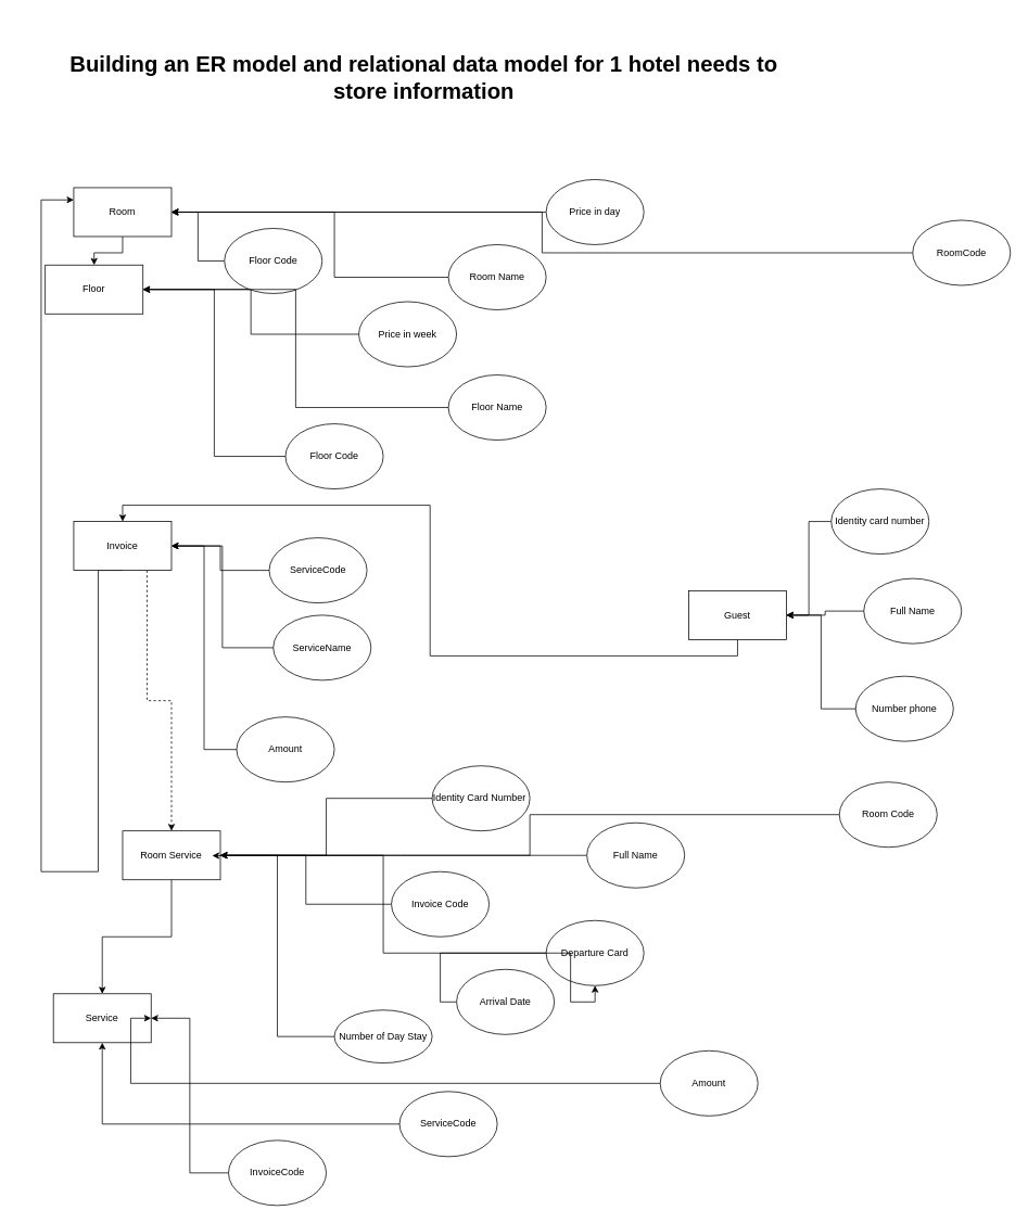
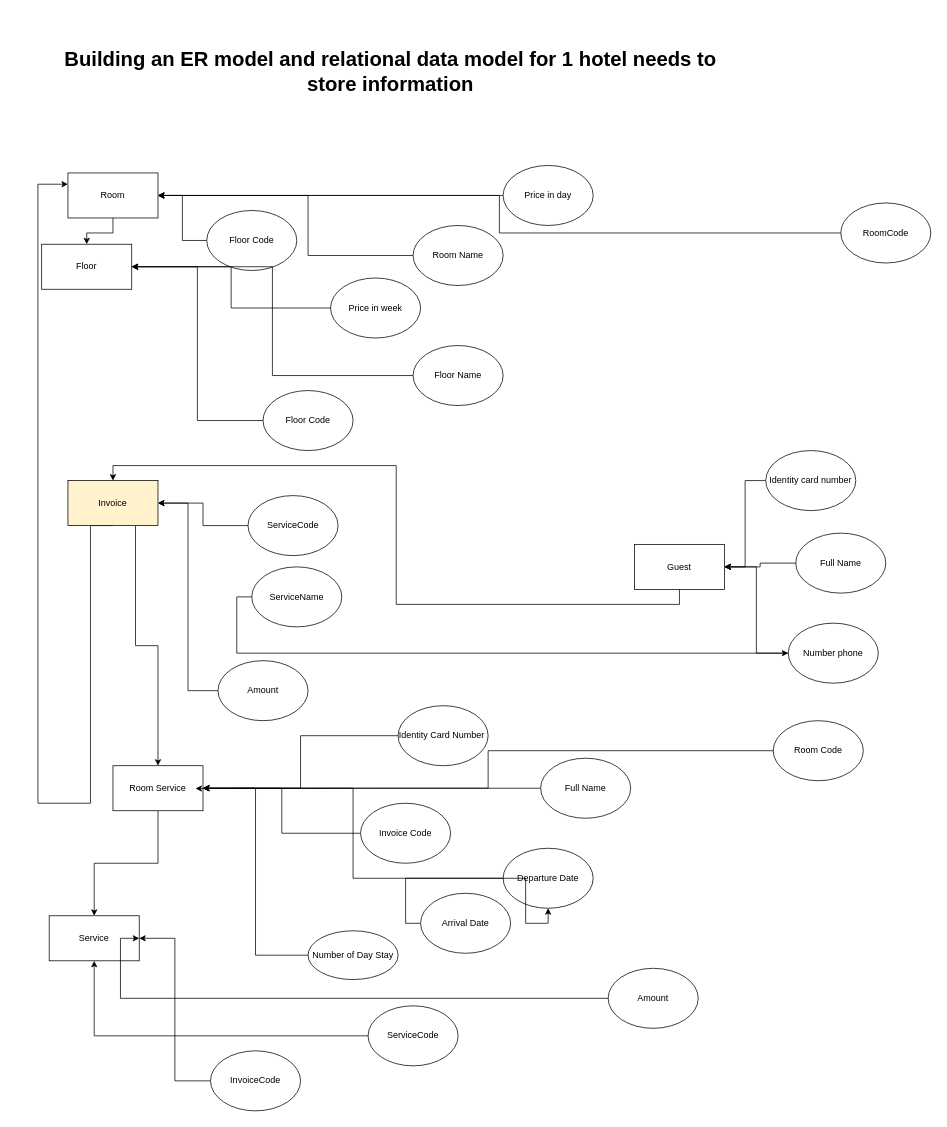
  <mxCell id="0" />
  <mxCell id="1" parent="0" />
  <mxCell id="2" style="edgeStyle=orthogonalEdgeStyle;rounded=0;orthogonalLoop=1;jettySize=auto;html=1;exitX=0.5;exitY=1;exitDx=0;exitDy=0;" edge="1" parent="1" source="3" target="4"><mxGeometry relative="1" as="geometry" /></mxCell>
  <mxCell id="3" value="Room" style="rounded=0;whiteSpace=wrap;html=1;" vertex="1" parent="1"><mxGeometry x="90" y="230" width="120" height="60" as="geometry" /></mxCell>
  <mxCell id="4" value="Floor" style="rounded=0;whiteSpace=wrap;html=1;" vertex="1" parent="1"><mxGeometry x="55" y="325" width="120" height="60" as="geometry" /></mxCell>
  <mxCell id="5" style="edgeStyle=orthogonalEdgeStyle;rounded=0;orthogonalLoop=1;jettySize=auto;html=1;exitX=0.5;exitY=1;exitDx=0;exitDy=0;entryX=0.5;entryY=0;entryDx=0;entryDy=0;" edge="1" parent="1" source="6" target="10"><mxGeometry relative="1" as="geometry" /></mxCell>
  <mxCell id="6" value="Guest" style="rounded=0;whiteSpace=wrap;html=1;" vertex="1" parent="1"><mxGeometry x="845" y="725" width="120" height="60" as="geometry" /></mxCell>
  <mxCell id="7" value="Service" style="rounded=0;whiteSpace=wrap;html=1;" vertex="1" parent="1"><mxGeometry x="65" y="1220" width="120" height="60" as="geometry" /></mxCell>
  <mxCell id="8" style="edgeStyle=orthogonalEdgeStyle;rounded=0;orthogonalLoop=1;jettySize=auto;html=1;exitX=0.5;exitY=1;exitDx=0;exitDy=0;entryX=0;entryY=0.25;entryDx=0;entryDy=0;" edge="1" parent="1" source="10" target="3"><mxGeometry relative="1" as="geometry"><Array as="points"><mxPoint x="120" y="1070" /><mxPoint x="50" y="1070" /><mxPoint x="50" y="245" /></Array></mxGeometry></mxCell>
- <mxCell id="9" style="edgeStyle=orthogonalEdgeStyle;rounded=0;orthogonalLoop=1;jettySize=auto;html=1;exitX=0.75;exitY=1;exitDx=0;exitDy=0;entryX=0.5;entryY=0;entryDx=0;entryDy=0;dashed=1;" edge="1" parent="1" source="10" target="12"><mxGeometry relative="1" as="geometry" /></mxCell>
- <mxCell id="10" value="Invoice" style="rounded=0;whiteSpace=wrap;html=1;" vertex="1" parent="1"><mxGeometry x="90" y="640" width="120" height="60" as="geometry" /></mxCell>
+ <mxCell id="9" style="edgeStyle=orthogonalEdgeStyle;rounded=0;orthogonalLoop=1;jettySize=auto;html=1;exitX=0.75;exitY=1;exitDx=0;exitDy=0;entryX=0.5;entryY=0;entryDx=0;entryDy=0;" edge="1" parent="1" source="10" target="12"><mxGeometry relative="1" as="geometry" /></mxCell>
+ <mxCell id="10" value="Invoice" style="rounded=0;whiteSpace=wrap;html=1;fillColor=#fff2cc;" vertex="1" parent="1"><mxGeometry x="90" y="640" width="120" height="60" as="geometry" /></mxCell>
  <mxCell id="11" style="edgeStyle=orthogonalEdgeStyle;rounded=0;orthogonalLoop=1;jettySize=auto;html=1;exitX=0.5;exitY=1;exitDx=0;exitDy=0;entryX=0.5;entryY=0;entryDx=0;entryDy=0;" edge="1" parent="1" source="12" target="7"><mxGeometry relative="1" as="geometry" /></mxCell>
  <mxCell id="12" value="Room Service" style="rounded=0;whiteSpace=wrap;html=1;" vertex="1" parent="1"><mxGeometry x="150" y="1020" width="120" height="60" as="geometry" /></mxCell>
  <mxCell id="13" style="edgeStyle=orthogonalEdgeStyle;rounded=0;orthogonalLoop=1;jettySize=auto;html=1;exitX=0;exitY=0.5;exitDx=0;exitDy=0;entryX=1;entryY=0.5;entryDx=0;entryDy=0;" edge="1" parent="1" source="14" target="4"><mxGeometry relative="1" as="geometry" /></mxCell>
  <mxCell id="14" value="Floor Code" style="ellipse;whiteSpace=wrap;html=1;" vertex="1" parent="1"><mxGeometry x="350" y="520" width="120" height="80" as="geometry" /></mxCell>
  <mxCell id="15" style="edgeStyle=orthogonalEdgeStyle;rounded=0;orthogonalLoop=1;jettySize=auto;html=1;exitX=0;exitY=0.5;exitDx=0;exitDy=0;entryX=1;entryY=0.5;entryDx=0;entryDy=0;" edge="1" parent="1" source="16" target="4"><mxGeometry relative="1" as="geometry" /></mxCell>
  <mxCell id="16" value="Price in week" style="ellipse;whiteSpace=wrap;html=1;" vertex="1" parent="1"><mxGeometry x="440" y="370" width="120" height="80" as="geometry" /></mxCell>
  <mxCell id="17" style="edgeStyle=orthogonalEdgeStyle;rounded=0;orthogonalLoop=1;jettySize=auto;html=1;exitX=0;exitY=0.5;exitDx=0;exitDy=0;" edge="1" parent="1" source="18"><mxGeometry relative="1" as="geometry"><mxPoint x="210" y="260" as="targetPoint" /></mxGeometry></mxCell>
  <mxCell id="18" value="Price in day" style="ellipse;whiteSpace=wrap;html=1;" vertex="1" parent="1"><mxGeometry x="670" y="220" width="120" height="80" as="geometry" /></mxCell>
  <mxCell id="19" style="edgeStyle=orthogonalEdgeStyle;rounded=0;orthogonalLoop=1;jettySize=auto;html=1;exitX=0;exitY=0.5;exitDx=0;exitDy=0;entryX=1;entryY=0.5;entryDx=0;entryDy=0;" edge="1" parent="1" source="20" target="3"><mxGeometry relative="1" as="geometry" /></mxCell>
  <mxCell id="20" value="Floor Code" style="ellipse;whiteSpace=wrap;html=1;" vertex="1" parent="1"><mxGeometry x="275" y="280" width="120" height="80" as="geometry" /></mxCell>
  <mxCell id="21" style="edgeStyle=orthogonalEdgeStyle;rounded=0;orthogonalLoop=1;jettySize=auto;html=1;exitX=0;exitY=0.5;exitDx=0;exitDy=0;entryX=1;entryY=0.5;entryDx=0;entryDy=0;" edge="1" parent="1" source="22" target="3"><mxGeometry relative="1" as="geometry"><Array as="points"><mxPoint x="410" y="340" /><mxPoint x="410" y="260" /></Array></mxGeometry></mxCell>
  <mxCell id="22" value="Room Name" style="ellipse;whiteSpace=wrap;html=1;" vertex="1" parent="1"><mxGeometry x="550" y="300" width="120" height="80" as="geometry" /></mxCell>
  <mxCell id="23" style="edgeStyle=orthogonalEdgeStyle;rounded=0;orthogonalLoop=1;jettySize=auto;html=1;exitX=0;exitY=0.5;exitDx=0;exitDy=0;entryX=1;entryY=0.5;entryDx=0;entryDy=0;" edge="1" parent="1" source="24" target="3"><mxGeometry relative="1" as="geometry" /></mxCell>
  <mxCell id="24" value="RoomCode" style="ellipse;whiteSpace=wrap;html=1;" vertex="1" parent="1"><mxGeometry x="1120" y="270" width="120" height="80" as="geometry" /></mxCell>
  <mxCell id="25" style="edgeStyle=orthogonalEdgeStyle;rounded=0;orthogonalLoop=1;jettySize=auto;html=1;exitX=0;exitY=0.5;exitDx=0;exitDy=0;entryX=1;entryY=0.5;entryDx=0;entryDy=0;" edge="1" parent="1" source="26" target="6"><mxGeometry relative="1" as="geometry" /></mxCell>
  <mxCell id="26" value="Identity card number" style="ellipse;whiteSpace=wrap;html=1;" vertex="1" parent="1"><mxGeometry x="1020" y="600" width="120" height="80" as="geometry" /></mxCell>
  <mxCell id="27" style="edgeStyle=orthogonalEdgeStyle;rounded=0;orthogonalLoop=1;jettySize=auto;html=1;exitX=0;exitY=0.5;exitDx=0;exitDy=0;entryX=1;entryY=0.5;entryDx=0;entryDy=0;" edge="1" parent="1" source="28" target="4"><mxGeometry relative="1" as="geometry" /></mxCell>
  <mxCell id="28" value="Floor Name" style="ellipse;whiteSpace=wrap;html=1;" vertex="1" parent="1"><mxGeometry x="550" y="460" width="120" height="80" as="geometry" /></mxCell>
  <mxCell id="29" style="edgeStyle=orthogonalEdgeStyle;rounded=0;orthogonalLoop=1;jettySize=auto;html=1;exitX=0;exitY=0.5;exitDx=0;exitDy=0;entryX=1;entryY=0.5;entryDx=0;entryDy=0;" edge="1" parent="1" source="30" target="10"><mxGeometry relative="1" as="geometry" /></mxCell>
  <mxCell id="30" value="ServiceCode" style="ellipse;whiteSpace=wrap;html=1;" vertex="1" parent="1"><mxGeometry x="330" y="660" width="120" height="80" as="geometry" /></mxCell>
  <mxCell id="31" style="edgeStyle=orthogonalEdgeStyle;rounded=0;orthogonalLoop=1;jettySize=auto;html=1;entryX=1;entryY=0.5;entryDx=0;entryDy=0;" edge="1" parent="1" source="32" target="6"><mxGeometry relative="1" as="geometry" /></mxCell>
  <mxCell id="32" value="Number phone" style="ellipse;whiteSpace=wrap;html=1;" vertex="1" parent="1"><mxGeometry x="1050" y="830" width="120" height="80" as="geometry" /></mxCell>
  <mxCell id="33" style="edgeStyle=orthogonalEdgeStyle;rounded=0;orthogonalLoop=1;jettySize=auto;html=1;exitX=0;exitY=0.5;exitDx=0;exitDy=0;entryX=1;entryY=0.5;entryDx=0;entryDy=0;" edge="1" parent="1" source="34" target="6"><mxGeometry relative="1" as="geometry" /></mxCell>
  <mxCell id="34" value="Full Name" style="ellipse;whiteSpace=wrap;html=1;" vertex="1" parent="1"><mxGeometry x="1060" y="710" width="120" height="80" as="geometry" /></mxCell>
  <mxCell id="35" style="edgeStyle=orthogonalEdgeStyle;rounded=0;orthogonalLoop=1;jettySize=auto;html=1;exitX=0;exitY=0.5;exitDx=0;exitDy=0;entryX=1;entryY=0.5;entryDx=0;entryDy=0;" edge="1" parent="1" source="36" target="12"><mxGeometry relative="1" as="geometry" /></mxCell>
  <mxCell id="36" value="Invoice Code" style="ellipse;whiteSpace=wrap;html=1;" vertex="1" parent="1"><mxGeometry x="480" y="1070" width="120" height="80" as="geometry" /></mxCell>
  <mxCell id="37" style="edgeStyle=orthogonalEdgeStyle;rounded=0;orthogonalLoop=1;jettySize=auto;html=1;exitX=0;exitY=0.5;exitDx=0;exitDy=0;entryX=1;entryY=0.5;entryDx=0;entryDy=0;" edge="1" parent="1" source="38" target="10"><mxGeometry relative="1" as="geometry" /></mxCell>
  <mxCell id="38" value="Amount" style="ellipse;whiteSpace=wrap;html=1;" vertex="1" parent="1"><mxGeometry x="290" y="880" width="120" height="80" as="geometry" /></mxCell>
- <mxCell id="39" style="edgeStyle=orthogonalEdgeStyle;rounded=0;orthogonalLoop=1;jettySize=auto;html=1;exitX=0;exitY=0.5;exitDx=0;exitDy=0;entryX=1;entryY=0.5;entryDx=0;entryDy=0;" edge="1" parent="1" source="40" target="10"><mxGeometry relative="1" as="geometry"><mxPoint x="180" y="1020" as="targetPoint" /></mxGeometry></mxCell>
+ <mxCell id="39" style="edgeStyle=orthogonalEdgeStyle;rounded=0;orthogonalLoop=1;jettySize=auto;html=1;exitX=0;exitY=0.5;exitDx=0;exitDy=0;" edge="1" parent="1" source="40" target="32"><mxGeometry relative="1" as="geometry"><mxPoint x="180" y="1020" as="targetPoint" /></mxGeometry></mxCell>
  <mxCell id="40" value="ServiceName" style="ellipse;whiteSpace=wrap;html=1;" vertex="1" parent="1"><mxGeometry x="335" y="755" width="120" height="80" as="geometry" /></mxCell>
  <mxCell id="41" style="edgeStyle=orthogonalEdgeStyle;rounded=0;orthogonalLoop=1;jettySize=auto;html=1;exitX=0;exitY=0.5;exitDx=0;exitDy=0;entryX=1;entryY=0.5;entryDx=0;entryDy=0;" edge="1" parent="1" source="42" target="12"><mxGeometry relative="1" as="geometry" /></mxCell>
  <mxCell id="42" value="Number of Day Stay" style="ellipse;whiteSpace=wrap;html=1;" vertex="1" parent="1"><mxGeometry x="410" y="1240" width="120" height="65" as="geometry" /></mxCell>
  <mxCell id="43" style="edgeStyle=orthogonalEdgeStyle;rounded=0;orthogonalLoop=1;jettySize=auto;html=1;entryX=1;entryY=0.5;entryDx=0;entryDy=0;" edge="1" parent="1" source="44" target="12"><mxGeometry relative="1" as="geometry" /></mxCell>
  <mxCell id="44" value="Room Code" style="ellipse;whiteSpace=wrap;html=1;" vertex="1" parent="1"><mxGeometry x="1030" y="960" width="120" height="80" as="geometry" /></mxCell>
  <mxCell id="45" style="edgeStyle=orthogonalEdgeStyle;rounded=0;orthogonalLoop=1;jettySize=auto;html=1;exitX=0;exitY=0.5;exitDx=0;exitDy=0;" edge="1" parent="1" source="46"><mxGeometry relative="1" as="geometry"><mxPoint x="260" y="1050.385" as="targetPoint" /></mxGeometry></mxCell>
  <mxCell id="46" value="Full Name" style="ellipse;whiteSpace=wrap;html=1;" vertex="1" parent="1"><mxGeometry x="720" y="1010" width="120" height="80" as="geometry" /></mxCell>
  <mxCell id="47" style="edgeStyle=orthogonalEdgeStyle;rounded=0;orthogonalLoop=1;jettySize=auto;html=1;exitX=0;exitY=0.5;exitDx=0;exitDy=0;entryX=1;entryY=0.5;entryDx=0;entryDy=0;" edge="1" parent="1" source="48" target="12"><mxGeometry relative="1" as="geometry" /></mxCell>
  <mxCell id="48" value="Identity Card Number&amp;nbsp;" style="ellipse;whiteSpace=wrap;html=1;" vertex="1" parent="1"><mxGeometry x="530" y="940" width="120" height="80" as="geometry" /></mxCell>
  <mxCell id="49" style="edgeStyle=orthogonalEdgeStyle;rounded=0;orthogonalLoop=1;jettySize=auto;html=1;exitX=0;exitY=0.5;exitDx=0;exitDy=0;entryX=1;entryY=0.5;entryDx=0;entryDy=0;" edge="1" parent="1" source="50" target="12"><mxGeometry relative="1" as="geometry" /></mxCell>
- <mxCell id="50" value="Departure Card" style="ellipse;whiteSpace=wrap;html=1;" vertex="1" parent="1"><mxGeometry x="670" y="1130" width="120" height="80" as="geometry" /></mxCell>
+ <mxCell id="50" value="Departure Date" style="ellipse;whiteSpace=wrap;html=1;" vertex="1" parent="1"><mxGeometry x="670" y="1130" width="120" height="80" as="geometry" /></mxCell>
  <mxCell id="51" style="edgeStyle=orthogonalEdgeStyle;rounded=0;orthogonalLoop=1;jettySize=auto;html=1;exitX=0;exitY=0.5;exitDx=0;exitDy=0;" edge="1" parent="1" source="52" target="50"><mxGeometry relative="1" as="geometry" /></mxCell>
  <mxCell id="52" value="Arrival Date" style="ellipse;whiteSpace=wrap;html=1;" vertex="1" parent="1"><mxGeometry x="560" y="1190" width="120" height="80" as="geometry" /></mxCell>
  <mxCell id="53" style="edgeStyle=orthogonalEdgeStyle;rounded=0;orthogonalLoop=1;jettySize=auto;html=1;exitX=0;exitY=0.5;exitDx=0;exitDy=0;" edge="1" parent="1" source="54" target="7"><mxGeometry relative="1" as="geometry" /></mxCell>
  <mxCell id="54" value="ServiceCode " style="ellipse;whiteSpace=wrap;html=1;" vertex="1" parent="1"><mxGeometry x="490" y="1340" width="120" height="80" as="geometry" /></mxCell>
  <mxCell id="55" style="edgeStyle=orthogonalEdgeStyle;rounded=0;orthogonalLoop=1;jettySize=auto;html=1;exitX=0;exitY=0.5;exitDx=0;exitDy=0;entryX=1;entryY=0.5;entryDx=0;entryDy=0;" edge="1" parent="1" source="56" target="7"><mxGeometry relative="1" as="geometry" /></mxCell>
  <mxCell id="56" value="InvoiceCode" style="ellipse;whiteSpace=wrap;html=1;" vertex="1" parent="1"><mxGeometry x="280" y="1400" width="120" height="80" as="geometry" /></mxCell>
  <mxCell id="57" style="edgeStyle=orthogonalEdgeStyle;rounded=0;orthogonalLoop=1;jettySize=auto;html=1;exitX=0;exitY=0.5;exitDx=0;exitDy=0;entryX=1;entryY=0.5;entryDx=0;entryDy=0;" edge="1" parent="1" source="58" target="7"><mxGeometry relative="1" as="geometry"><Array as="points"><mxPoint x="160" y="1330" /></Array></mxGeometry></mxCell>
  <mxCell id="58" value="Amount" style="ellipse;whiteSpace=wrap;html=1;" vertex="1" parent="1"><mxGeometry x="810" y="1290" width="120" height="80" as="geometry" /></mxCell>
  <mxCell id="59" value="&lt;b style=&quot;font-size: 27px;&quot;&gt;&lt;span style=&quot;font-size: 27px; line-height: 115%;&quot;&gt;Building an ER model and relational data model for 1 hotel needs to&lt;br style=&quot;font-size: 27px;&quot;&gt;store information&lt;/span&gt;&lt;/b&gt;" style="text;html=1;align=center;verticalAlign=middle;whiteSpace=wrap;rounded=0;fontSize=27;" vertex="1" parent="1"><mxGeometry x="20" y="20" width="1000" height="150" as="geometry" /></mxCell>
